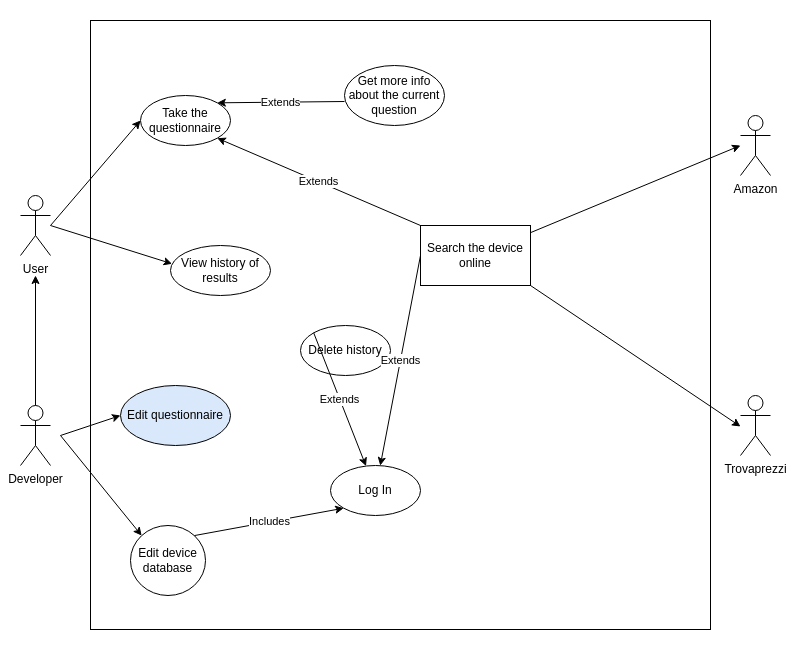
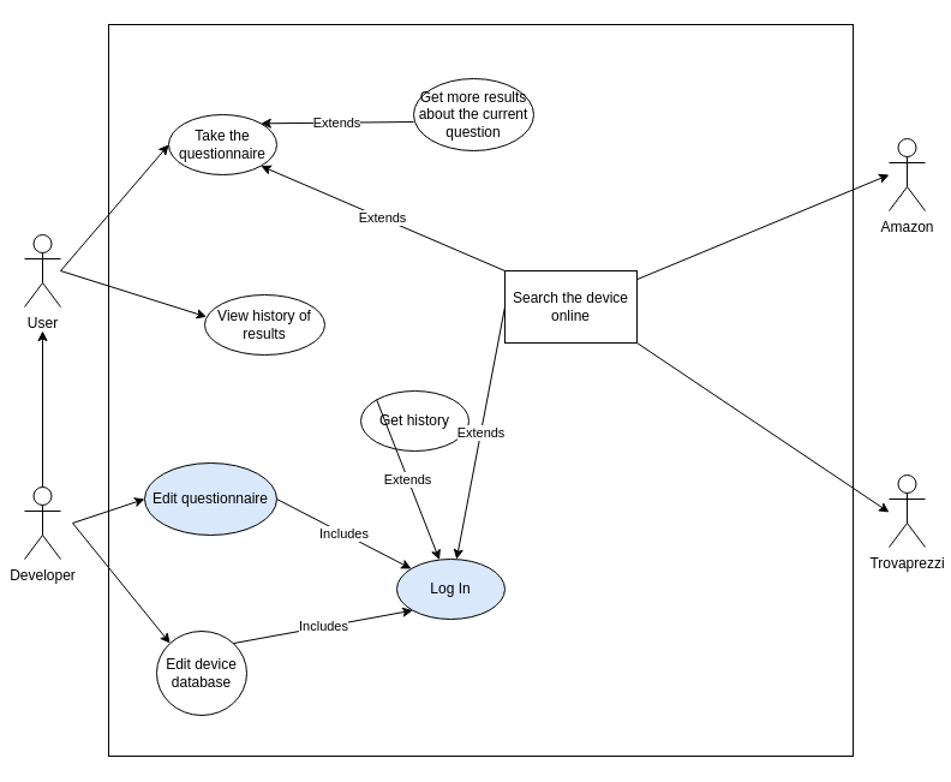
  <mxCell id="0" />
  <mxCell id="1" parent="0" />
  <mxCell id="2" value="" style="rounded=0;whiteSpace=wrap;html=1;fillColor=none;backgroundOutline=0;" vertex="1" parent="1"><mxGeometry x="90" y="20" width="620" height="609" as="geometry" /></mxCell>
  <mxCell id="3" value="User" style="shape=umlActor;verticalLabelPosition=bottom;verticalAlign=top;html=1;outlineConnect=0;" vertex="1" parent="1"><mxGeometry x="20" y="195" width="30" height="60" as="geometry" /></mxCell>
  <mxCell id="4" value="Developer" style="shape=umlActor;verticalLabelPosition=bottom;verticalAlign=top;html=1;outlineConnect=0;" vertex="1" parent="1"><mxGeometry x="20" y="405" width="30" height="60" as="geometry" /></mxCell>
  <mxCell id="5" value="Take the questionnaire" style="ellipse;whiteSpace=wrap;html=1;" vertex="1" parent="1"><mxGeometry x="140" y="95" width="90" height="50" as="geometry" /></mxCell>
  <mxCell id="6" value="View history of results" style="ellipse;whiteSpace=wrap;html=1;" vertex="1" parent="1"><mxGeometry x="170" y="245" width="100" height="50" as="geometry" /></mxCell>
  <mxCell id="7" value="Search the device online" style="whiteSpace=wrap;html=1;rounded=0;" vertex="1" parent="1"><mxGeometry x="420" y="225" width="110" height="60" as="geometry" /></mxCell>
- <mxCell id="8" value="Log In" style="ellipse;whiteSpace=wrap;html=1;" vertex="1" parent="1"><mxGeometry x="330" y="465" width="90" height="50" as="geometry" /></mxCell>
+ <mxCell id="8" value="Log In" style="ellipse;whiteSpace=wrap;html=1;fillColor=#dae8fc;" vertex="1" parent="1"><mxGeometry x="330" y="465" width="90" height="50" as="geometry" /></mxCell>
  <mxCell id="9" value="Edit questionnaire" style="ellipse;whiteSpace=wrap;html=1;fillColor=#dae8fc;" vertex="1" parent="1"><mxGeometry x="120" y="385" width="110" height="60" as="geometry" /></mxCell>
  <mxCell id="10" value="Edit device database" style="ellipse;whiteSpace=wrap;html=1;" vertex="1" parent="1"><mxGeometry x="130" y="525" width="75" height="70" as="geometry" /></mxCell>
  <mxCell id="11" value="Amazon" style="shape=umlActor;verticalLabelPosition=bottom;verticalAlign=top;html=1;outlineConnect=0;" vertex="1" parent="1"><mxGeometry x="740" y="115" width="30" height="60" as="geometry" /></mxCell>
  <mxCell id="12" value="Trovaprezzi" style="shape=umlActor;verticalLabelPosition=bottom;verticalAlign=top;html=1;outlineConnect=0;" vertex="1" parent="1"><mxGeometry x="740" y="395" width="30" height="60" as="geometry" /></mxCell>
  <mxCell id="13" value="" style="endArrow=classic;html=1;rounded=0;entryX=0;entryY=0.5;entryDx=0;entryDy=0;" edge="1" parent="1" target="5"><mxGeometry width="50" height="50" relative="1" as="geometry"><mxPoint x="50" y="225" as="sourcePoint" /><mxPoint x="100" y="175" as="targetPoint" /></mxGeometry></mxCell>
  <mxCell id="14" value="" style="endArrow=classic;html=1;rounded=0;entryX=0.016;entryY=0.366;entryDx=0;entryDy=0;entryPerimeter=0;" edge="1" parent="1" target="6"><mxGeometry width="50" height="50" relative="1" as="geometry"><mxPoint x="50" y="225" as="sourcePoint" /><mxPoint x="100" y="225" as="targetPoint" /></mxGeometry></mxCell>
  <mxCell id="15" value="" style="endArrow=classic;html=1;rounded=0;entryX=0;entryY=0.5;entryDx=0;entryDy=0;" edge="1" parent="1" target="9"><mxGeometry width="50" height="50" relative="1" as="geometry"><mxPoint x="60" y="435" as="sourcePoint" /><mxPoint x="130" y="415" as="targetPoint" /></mxGeometry></mxCell>
  <mxCell id="16" value="" style="endArrow=classic;html=1;rounded=0;entryX=0;entryY=0;entryDx=0;entryDy=0;" edge="1" parent="1" target="10"><mxGeometry width="50" height="50" relative="1" as="geometry"><mxPoint x="60" y="435" as="sourcePoint" /><mxPoint x="150" y="495" as="targetPoint" /></mxGeometry></mxCell>
- <mxCell id="17" value="Delete history" style="ellipse;whiteSpace=wrap;html=1;" vertex="1" parent="1"><mxGeometry x="300" y="325" width="90" height="50" as="geometry" /></mxCell>
+ <mxCell id="17" value="Get history" style="ellipse;whiteSpace=wrap;html=1;" vertex="1" parent="1"><mxGeometry x="300" y="325" width="90" height="50" as="geometry" /></mxCell>
  <mxCell id="18" value="Extends" style="endArrow=classic;html=1;rounded=0;exitX=0;exitY=0;exitDx=0;exitDy=0;" edge="1" parent="1" source="17" target="8"><mxGeometry width="50" height="50" relative="1" as="geometry"><mxPoint x="220" y="245" as="sourcePoint" /><mxPoint x="270" y="195" as="targetPoint" /></mxGeometry></mxCell>
+ <mxCell id="19" value="Includes" style="endArrow=classic;html=1;rounded=0;exitX=1;exitY=0.5;exitDx=0;exitDy=0;" edge="1" parent="1" source="9" target="8"><mxGeometry width="50" height="50" relative="1" as="geometry"><mxPoint x="230" y="485" as="sourcePoint" /><mxPoint x="280" y="435" as="targetPoint" /></mxGeometry></mxCell>
  <mxCell id="20" value="Includes" style="endArrow=classic;html=1;rounded=0;exitX=1;exitY=0;exitDx=0;exitDy=0;entryX=0;entryY=1;entryDx=0;entryDy=0;" edge="1" parent="1" source="10" target="8"><mxGeometry width="50" height="50" relative="1" as="geometry"><mxPoint x="230" y="485" as="sourcePoint" /><mxPoint x="280" y="435" as="targetPoint" /></mxGeometry></mxCell>
  <mxCell id="21" value="" style="endArrow=classic;html=1;rounded=0;exitX=0.5;exitY=0;exitDx=0;exitDy=0;exitPerimeter=0;" edge="1" parent="1" source="4"><mxGeometry width="50" height="50" relative="1" as="geometry"><mxPoint x="35" y="275" as="sourcePoint" /><mxPoint x="35" y="275" as="targetPoint" /></mxGeometry></mxCell>
- <mxCell id="22" value="Get more info about the current question" style="ellipse;whiteSpace=wrap;html=1;" vertex="1" parent="1"><mxGeometry x="344" y="65" width="100" height="60" as="geometry" /></mxCell>
+ <mxCell id="22" value="Get more results about the current question" style="ellipse;whiteSpace=wrap;html=1;" vertex="1" parent="1"><mxGeometry x="344" y="65" width="100" height="60" as="geometry" /></mxCell>
  <mxCell id="23" value="Extends" style="endArrow=classic;html=1;rounded=0;exitX=0;exitY=0.6;exitDx=0;exitDy=0;exitPerimeter=0;entryX=1;entryY=0;entryDx=0;entryDy=0;" edge="1" parent="1" source="22" target="5"><mxGeometry width="50" height="50" relative="1" as="geometry"><mxPoint x="300" y="245" as="sourcePoint" /><mxPoint x="350" y="195" as="targetPoint" /></mxGeometry></mxCell>
  <mxCell id="24" value="" style="endArrow=classic;html=1;rounded=0;" edge="1" parent="1" source="7"><mxGeometry width="50" height="50" relative="1" as="geometry"><mxPoint x="490" y="305" as="sourcePoint" /><mxPoint x="740" y="145" as="targetPoint" /></mxGeometry></mxCell>
  <mxCell id="25" value="" style="endArrow=classic;html=1;rounded=0;exitX=1;exitY=1;exitDx=0;exitDy=0;" edge="1" parent="1" source="7"><mxGeometry width="50" height="50" relative="1" as="geometry"><mxPoint x="513.931" y="283.192" as="sourcePoint" /><mxPoint x="740" y="426" as="targetPoint" /></mxGeometry></mxCell>
  <mxCell id="26" value="Extends" style="endArrow=classic;html=1;rounded=0;exitX=0;exitY=0;exitDx=0;exitDy=0;entryX=1;entryY=1;entryDx=0;entryDy=0;" edge="1" parent="1" source="7" target="5"><mxGeometry width="50" height="50" relative="1" as="geometry"><mxPoint x="330" y="275" as="sourcePoint" /><mxPoint x="380" y="225" as="targetPoint" /></mxGeometry></mxCell>
  <mxCell id="27" value="Extends" style="endArrow=classic;html=1;rounded=0;exitX=0;exitY=0.5;exitDx=0;exitDy=0;" edge="1" parent="1" source="7" target="8"><mxGeometry width="50" height="50" relative="1" as="geometry"><mxPoint x="330" y="275" as="sourcePoint" /><mxPoint x="380" y="225" as="targetPoint" /></mxGeometry></mxCell>
